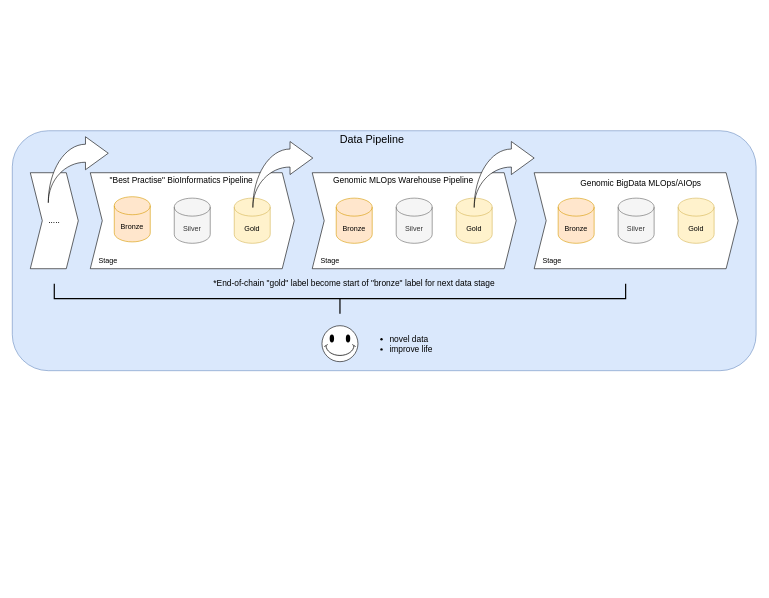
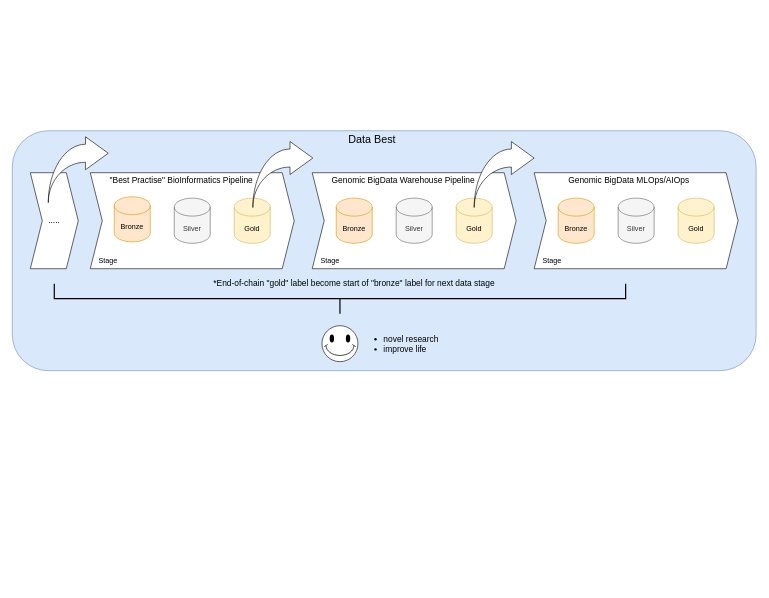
  <mxCell id="0" />
  <mxCell id="1" parent="0" />
  <mxCell id="2" value="" style="rounded=1;whiteSpace=wrap;html=1;fillColor=#dae8fc;strokeColor=#6c8ebf;" vertex="1" parent="1"><mxGeometry x="20" y="217" width="1240" height="400" as="geometry" /></mxCell>
  <mxCell id="3" value="" style="group;" vertex="1" connectable="0" parent="1"><mxGeometry x="150" y="287" width="340" height="160" as="geometry" /></mxCell>
  <mxCell id="4" value="" style="shape=step;perimeter=stepPerimeter;whiteSpace=wrap;html=1;fixedSize=1;" vertex="1" parent="3"><mxGeometry width="340" height="160" as="geometry" /></mxCell>
  <mxCell id="5" value="&lt;font style=&quot;font-size: 14px;&quot;&gt;&quot;Best Practise&quot; BioInformatics Pipeline&lt;/font&gt;" style="text;html=1;strokeColor=none;fillColor=none;align=center;verticalAlign=middle;whiteSpace=wrap;rounded=0;" vertex="1" parent="3"><mxGeometry x="4.353" y="0.003" width="295.652" height="26.667" as="geometry" /></mxCell>
  <mxCell id="6" value="Bronze" style="shape=cylinder3;whiteSpace=wrap;html=1;boundedLbl=1;backgroundOutline=1;size=15;fillColor=#ffe6cc;strokeColor=#d79b00;" vertex="1" parent="3"><mxGeometry x="40" y="40.003" width="60" height="75.294" as="geometry" /></mxCell>
  <mxCell id="7" value="Silver" style="shape=cylinder3;whiteSpace=wrap;html=1;boundedLbl=1;backgroundOutline=1;size=15;fillColor=#f5f5f5;fontColor=#333333;strokeColor=#666666;" vertex="1" parent="3"><mxGeometry x="140" y="42.353" width="60" height="75.294" as="geometry" /></mxCell>
  <mxCell id="8" value="Gold" style="shape=cylinder3;whiteSpace=wrap;html=1;boundedLbl=1;backgroundOutline=1;size=15;fillColor=#fff2cc;strokeColor=#d6b656;" vertex="1" parent="3"><mxGeometry x="240" y="42.353" width="60" height="75.294" as="geometry" /></mxCell>
  <mxCell id="9" value="&lt;font style=&quot;font-size: 12px;&quot;&gt;Stage&lt;/font&gt;" style="text;html=1;strokeColor=none;fillColor=none;align=center;verticalAlign=middle;whiteSpace=wrap;rounded=0;fontSize=16;" vertex="1" parent="3"><mxGeometry y="130" width="60" height="30" as="geometry" /></mxCell>
  <mxCell id="10" value="" style="group" vertex="1" connectable="0" parent="1"><mxGeometry x="520" y="287" width="340" height="160" as="geometry" /></mxCell>
  <mxCell id="11" value="" style="shape=step;perimeter=stepPerimeter;whiteSpace=wrap;html=1;fixedSize=1;" vertex="1" parent="10"><mxGeometry width="340" height="160" as="geometry" /></mxCell>
- <mxCell id="12" value="&lt;font style=&quot;font-size: 14px;&quot;&gt;Genomic MLOps Warehouse Pipeline&lt;/font&gt;" style="text;html=1;strokeColor=none;fillColor=none;align=center;verticalAlign=middle;whiteSpace=wrap;rounded=0;" vertex="1" parent="10"><mxGeometry x="4.353" y="0.003" width="295.652" height="26.667" as="geometry" /></mxCell>
+ <mxCell id="12" value="&lt;font style=&quot;font-size: 14px;&quot;&gt;Genomic BigData Warehouse Pipeline&lt;/font&gt;" style="text;html=1;strokeColor=none;fillColor=none;align=center;verticalAlign=middle;whiteSpace=wrap;rounded=0;" vertex="1" parent="10"><mxGeometry x="4.353" y="0.003" width="295.652" height="26.667" as="geometry" /></mxCell>
  <mxCell id="13" value="Bronze" style="shape=cylinder3;whiteSpace=wrap;html=1;boundedLbl=1;backgroundOutline=1;size=15;fillColor=#ffe6cc;strokeColor=#d79b00;" vertex="1" parent="10"><mxGeometry x="40" y="42.353" width="60" height="75.294" as="geometry" /></mxCell>
  <mxCell id="14" value="Silver" style="shape=cylinder3;whiteSpace=wrap;html=1;boundedLbl=1;backgroundOutline=1;size=15;fillColor=#f5f5f5;fontColor=#333333;strokeColor=#666666;" vertex="1" parent="10"><mxGeometry x="140" y="42.353" width="60" height="75.294" as="geometry" /></mxCell>
  <mxCell id="15" value="Gold" style="shape=cylinder3;whiteSpace=wrap;html=1;boundedLbl=1;backgroundOutline=1;size=15;fillColor=#fff2cc;strokeColor=#d6b656;" vertex="1" parent="10"><mxGeometry x="240" y="42.353" width="60" height="75.294" as="geometry" /></mxCell>
  <mxCell id="16" value="&lt;font style=&quot;font-size: 12px;&quot;&gt;Stage&lt;/font&gt;" style="text;html=1;strokeColor=none;fillColor=none;align=center;verticalAlign=middle;whiteSpace=wrap;rounded=0;fontSize=16;" vertex="1" parent="10"><mxGeometry y="130" width="60" height="30" as="geometry" /></mxCell>
- <mxCell id="17" value="&lt;font style=&quot;font-size: 18px;&quot;&gt;Data Pipeline&lt;/font&gt;" style="text;html=1;strokeColor=none;fillColor=none;align=center;verticalAlign=middle;whiteSpace=wrap;rounded=0;" vertex="1" parent="1"><mxGeometry x="560" y="217" width="120" height="30" as="geometry" /></mxCell>
+ <mxCell id="17" value="&lt;font style=&quot;font-size: 18px;&quot;&gt;Data Best&lt;/font&gt;" style="text;html=1;strokeColor=none;fillColor=none;align=center;verticalAlign=middle;whiteSpace=wrap;rounded=0;" vertex="1" parent="1"><mxGeometry x="560" y="217" width="120" height="30" as="geometry" /></mxCell>
  <mxCell id="18" value="" style="group" vertex="1" connectable="0" parent="1"><mxGeometry x="890" y="287" width="340" height="160" as="geometry" /></mxCell>
  <mxCell id="19" value="" style="shape=step;perimeter=stepPerimeter;whiteSpace=wrap;html=1;fixedSize=1;" vertex="1" parent="18"><mxGeometry width="340" height="160" as="geometry" /></mxCell>
- <mxCell id="20" value="&lt;font style=&quot;font-size: 14px;&quot;&gt;Genomic BigData&amp;nbsp;MLOps/AIOps&lt;/font&gt;" style="text;html=1;strokeColor=none;fillColor=none;align=center;verticalAlign=middle;whiteSpace=wrap;rounded=0;" vertex="1" parent="18"><mxGeometry x="30.003" y="5.003" width="295.652" height="26.667" as="geometry" /></mxCell>
+ <mxCell id="20" value="&lt;font style=&quot;font-size: 14px;&quot;&gt;Genomic BigData&amp;nbsp;MLOps/AIOps&lt;/font&gt;" style="text;html=1;strokeColor=none;fillColor=none;align=center;verticalAlign=middle;whiteSpace=wrap;rounded=0;" vertex="1" parent="18"><mxGeometry x="10.003" y="0.003" width="295.652" height="26.667" as="geometry" /></mxCell>
  <mxCell id="21" value="Bronze" style="shape=cylinder3;whiteSpace=wrap;html=1;boundedLbl=1;backgroundOutline=1;size=15;fillColor=#ffe6cc;strokeColor=#d79b00;" vertex="1" parent="18"><mxGeometry x="40" y="42.353" width="60" height="75.294" as="geometry" /></mxCell>
  <mxCell id="22" value="Silver" style="shape=cylinder3;whiteSpace=wrap;html=1;boundedLbl=1;backgroundOutline=1;size=15;fillColor=#f5f5f5;fontColor=#333333;strokeColor=#666666;" vertex="1" parent="18"><mxGeometry x="140" y="42.353" width="60" height="75.294" as="geometry" /></mxCell>
  <mxCell id="23" value="Gold" style="shape=cylinder3;whiteSpace=wrap;html=1;boundedLbl=1;backgroundOutline=1;size=15;fillColor=#fff2cc;strokeColor=#d6b656;" vertex="1" parent="18"><mxGeometry x="240" y="42.353" width="60" height="75.294" as="geometry" /></mxCell>
  <mxCell id="24" value="&lt;font style=&quot;font-size: 12px;&quot;&gt;Stage&lt;/font&gt;" style="text;html=1;strokeColor=none;fillColor=none;align=center;verticalAlign=middle;whiteSpace=wrap;rounded=0;fontSize=16;" vertex="1" parent="18"><mxGeometry y="130" width="60" height="30" as="geometry" /></mxCell>
  <mxCell id="25" value="" style="strokeWidth=2;html=1;shape=mxgraph.flowchart.annotation_2;align=left;labelPosition=right;pointerEvents=1;fontSize=16;rotation=-90;" vertex="1" parent="1"><mxGeometry x="541.25" y="20.75" width="50" height="952.5" as="geometry" /></mxCell>
  <mxCell id="26" value="" style="verticalLabelPosition=bottom;verticalAlign=top;html=1;shape=mxgraph.basic.smiley;fontSize=16;" vertex="1" parent="1"><mxGeometry x="536.25" y="542" width="60" height="60" as="geometry" /></mxCell>
- <mxCell id="27" value="&lt;div style=&quot;text-align: left; font-size: 14px;&quot;&gt;&lt;ul&gt;&lt;li&gt;&lt;span style=&quot;background-color: initial;&quot;&gt;novel data&lt;/span&gt;&lt;/li&gt;&lt;li&gt;&lt;span style=&quot;background-color: initial;&quot;&gt;improve life&lt;/span&gt;&lt;/li&gt;&lt;/ul&gt;&lt;/div&gt;" style="text;html=1;strokeColor=none;fillColor=none;align=center;verticalAlign=middle;whiteSpace=wrap;rounded=0;fontSize=12;" vertex="1" parent="1"><mxGeometry x="560" y="557" width="210" height="30" as="geometry" /></mxCell>
+ <mxCell id="27" value="&lt;div style=&quot;text-align: left; font-size: 14px;&quot;&gt;&lt;ul&gt;&lt;li&gt;&lt;span style=&quot;background-color: initial;&quot;&gt;novel research&lt;/span&gt;&lt;/li&gt;&lt;li&gt;&lt;span style=&quot;background-color: initial;&quot;&gt;improve life&lt;/span&gt;&lt;/li&gt;&lt;/ul&gt;&lt;/div&gt;" style="text;html=1;strokeColor=none;fillColor=none;align=center;verticalAlign=middle;whiteSpace=wrap;rounded=0;fontSize=12;" vertex="1" parent="1"><mxGeometry x="560" y="557" width="210" height="30" as="geometry" /></mxCell>
  <mxCell id="28" value="" style="html=1;shadow=0;dashed=0;align=center;verticalAlign=middle;shape=mxgraph.arrows2.jumpInArrow;dy=15;dx=38;arrowHead=55;fontSize=12;" vertex="1" parent="1"><mxGeometry x="421" y="235" width="100" height="110" as="geometry" /></mxCell>
  <mxCell id="29" value="&lt;font style=&quot;font-size: 14px;&quot;&gt;*End-of-chain &quot;gold&quot; label become start of &quot;bronze&quot; label for next data stage&lt;/font&gt;" style="text;html=1;strokeColor=none;fillColor=none;align=center;verticalAlign=middle;whiteSpace=wrap;rounded=0;fontSize=12;" vertex="1" parent="1"><mxGeometry x="350" y="467" width="480" height="10" as="geometry" /></mxCell>
  <mxCell id="30" value="" style="html=1;shadow=0;dashed=0;align=center;verticalAlign=middle;shape=mxgraph.arrows2.jumpInArrow;dy=15;dx=38;arrowHead=55;fontSize=12;" vertex="1" parent="1"><mxGeometry x="790" y="235" width="100" height="110" as="geometry" /></mxCell>
  <mxCell id="31" value="&lt;div style=&quot;&quot;&gt;&lt;span style=&quot;background-color: initial;&quot;&gt;.....&lt;/span&gt;&lt;/div&gt;" style="shape=step;perimeter=stepPerimeter;whiteSpace=wrap;html=1;fixedSize=1;fontSize=14;align=center;" vertex="1" parent="1"><mxGeometry x="50" y="287" width="80" height="160" as="geometry" /></mxCell>
  <mxCell id="32" value="" style="html=1;shadow=0;dashed=0;align=center;verticalAlign=middle;shape=mxgraph.arrows2.jumpInArrow;dy=15;dx=38;arrowHead=55;fontSize=12;" vertex="1" parent="1"><mxGeometry x="80" y="227" width="100" height="110" as="geometry" /></mxCell>
